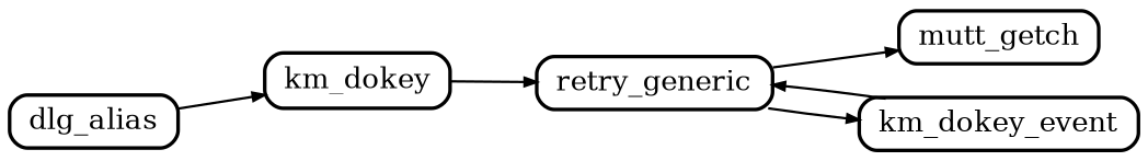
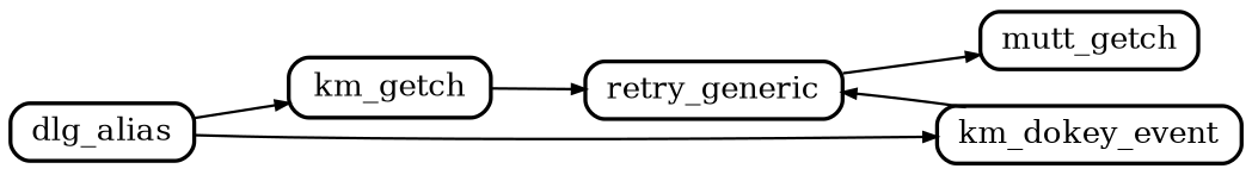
  digraph {
    compound=true
    nodesep=0.2
    rankdir=LR
    ranksep=0.5
    node [color=black fillcolor="#ffffff" fontsize=12 penwidth=1.5 shape=Mrecord style=filled]
    edge [arrowsize=0.5 penwidth=1.0]
    dlg_alias [height=0.2]
-   km_dokey [height=0.2]
+   km_dokey [height=0.2 label=km_getch]
    retry_generic [height=0.2]
    km_dokey_event [height=0.2]
    mutt_getch [height=0.2]
    dlg_alias -> km_dokey
    km_dokey -> retry_generic
-   retry_generic -> km_dokey_event
+   dlg_alias -> km_dokey_event
    retry_generic -> mutt_getch
    km_dokey_event -> retry_generic
  }
